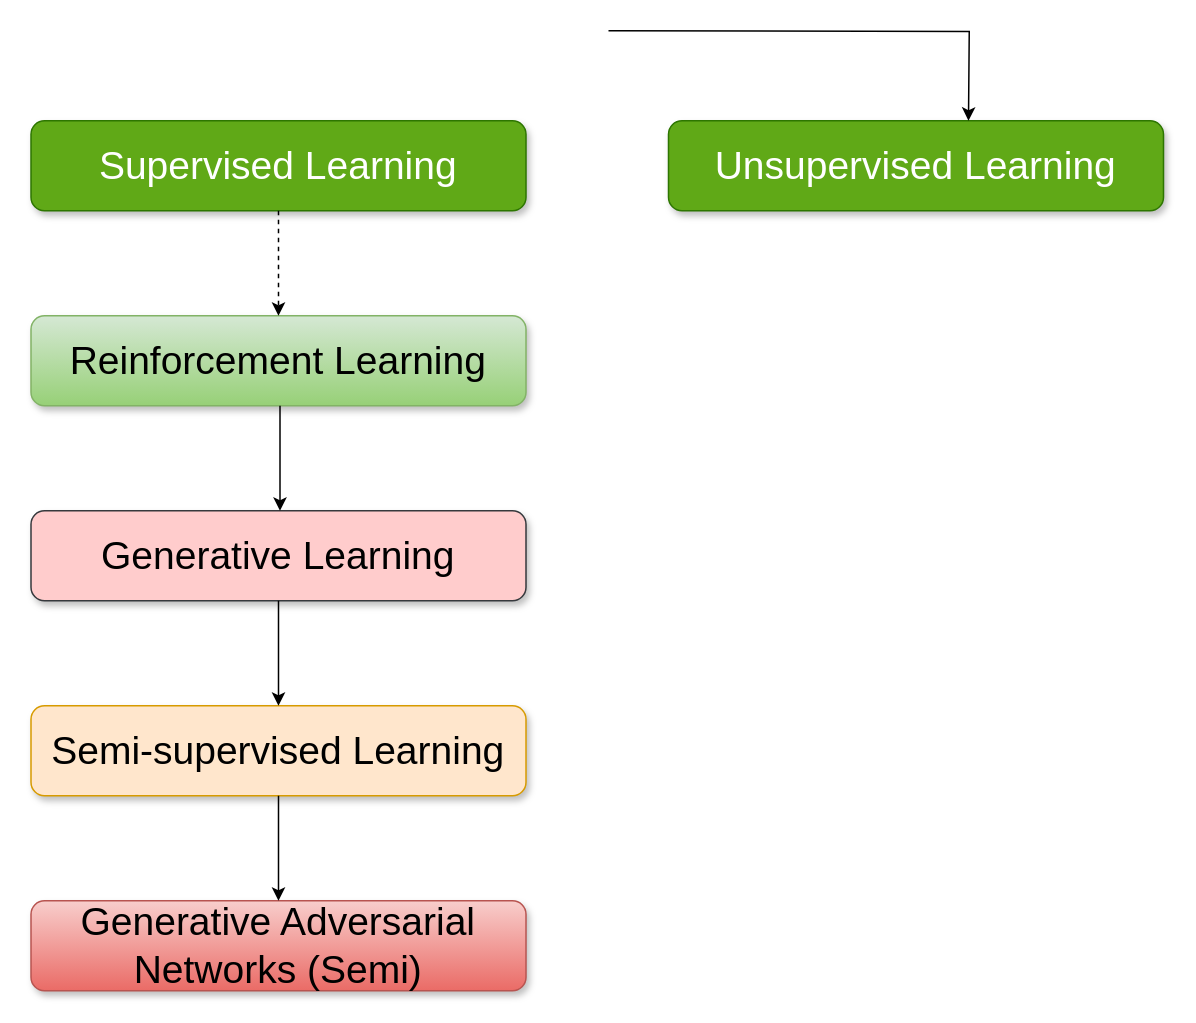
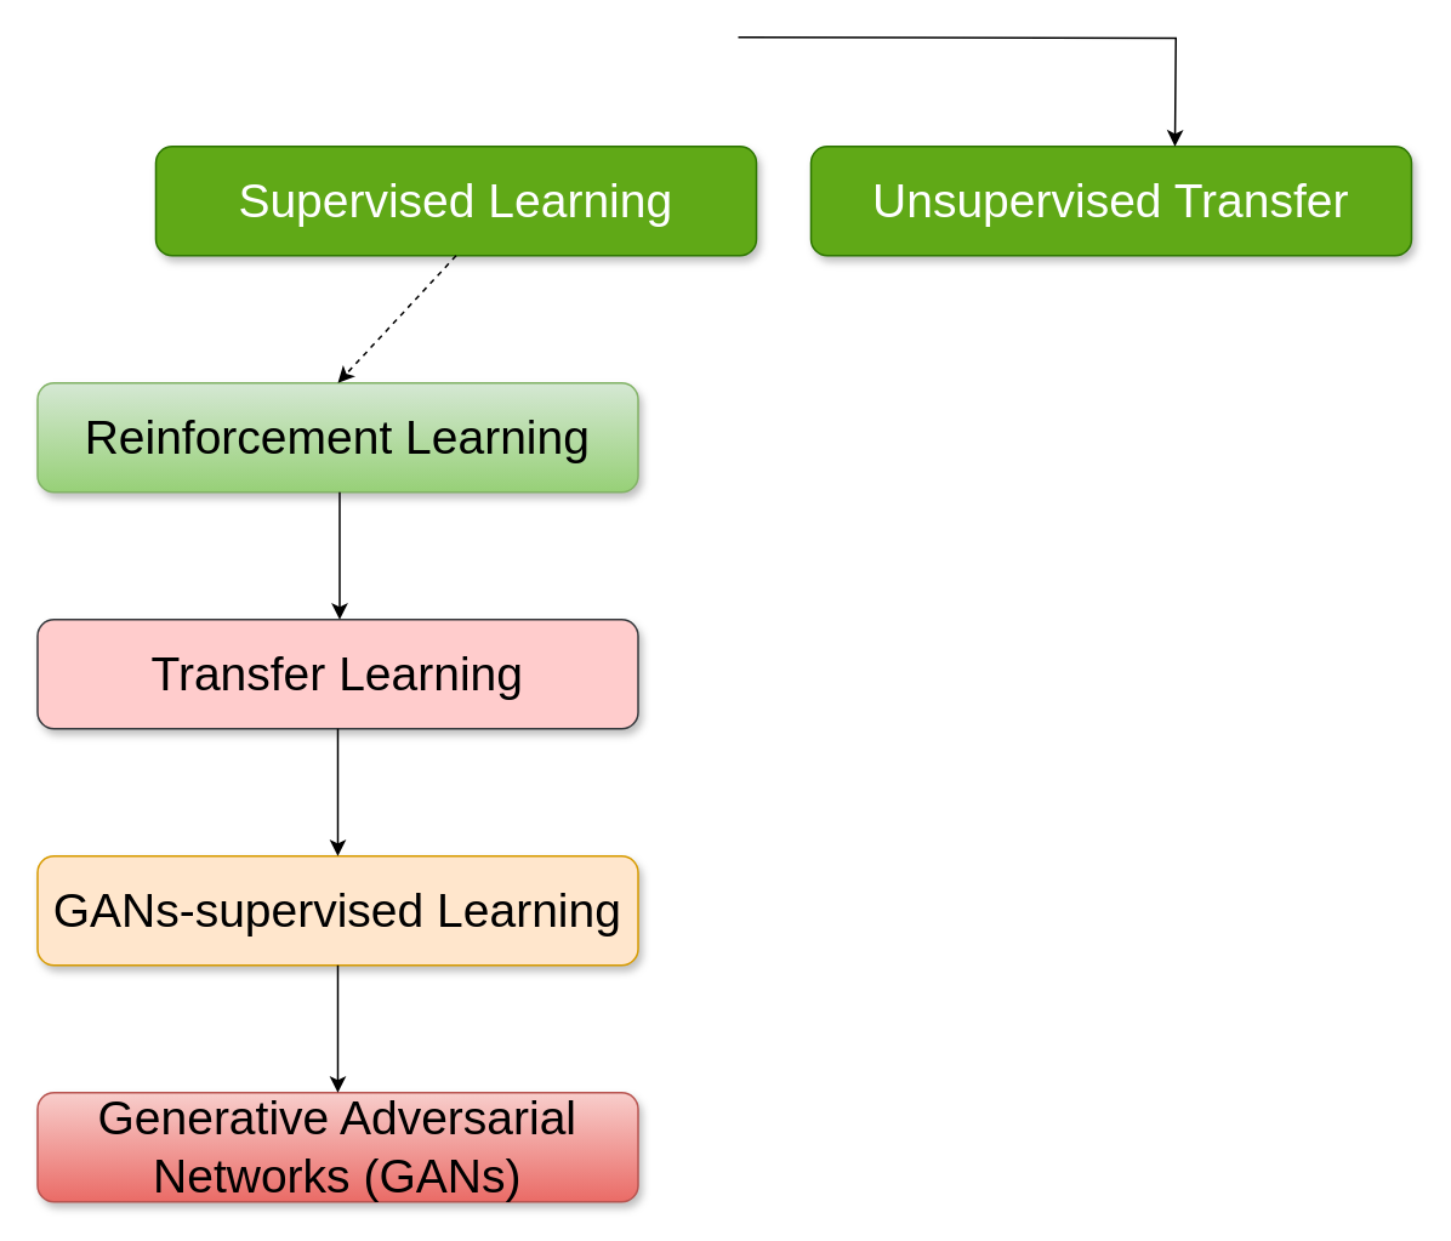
  <mxCell id="0" />
  <mxCell id="1" parent="0" />
- <mxCell id="2" value="&lt;font style=&quot;font-size: 26px;&quot;&gt;Unsupervised Learning&lt;/font&gt;" style="rounded=1;whiteSpace=wrap;html=1;fillColor=#60a917;fontColor=#ffffff;strokeColor=#2D7600;shadow=1;glass=0;" vertex="1" parent="1"><mxGeometry x="445" y="80" width="330" height="60" as="geometry" /></mxCell>
- <mxCell id="3" value="&lt;font style=&quot;font-size: 26px;&quot;&gt;Supervised Learning&lt;/font&gt;&lt;span style=&quot;font-size: medium; text-align: start;&quot;&gt;&lt;/span&gt;" style="rounded=1;whiteSpace=wrap;html=1;fillColor=#60a917;fontColor=#ffffff;strokeColor=#2D7600;shadow=1;" vertex="1" parent="1"><mxGeometry x="20" y="80" width="330" height="60" as="geometry" /></mxCell>
+ <mxCell id="2" value="&lt;font style=&quot;font-size: 26px;&quot;&gt;Unsupervised Transfer&lt;/font&gt;" style="rounded=1;whiteSpace=wrap;html=1;fillColor=#60a917;fontColor=#ffffff;strokeColor=#2D7600;shadow=1;glass=0;" vertex="1" parent="1"><mxGeometry x="445" y="80" width="330" height="60" as="geometry" /></mxCell>
+ <mxCell id="3" value="&lt;font style=&quot;font-size: 26px;&quot;&gt;Supervised Learning&lt;/font&gt;&lt;span style=&quot;font-size: medium; text-align: start;&quot;&gt;&lt;/span&gt;" style="rounded=1;whiteSpace=wrap;html=1;fillColor=#60a917;fontColor=#ffffff;strokeColor=#2D7600;shadow=1;" vertex="1" parent="1"><mxGeometry x="85" y="80" width="330" height="60" as="geometry" /></mxCell>
  <mxCell id="4" value="&lt;font style=&quot;font-size: 26px;&quot;&gt;Reinforcement Learning&lt;/font&gt;" style="rounded=1;whiteSpace=wrap;html=1;shadow=1;fillColor=#d5e8d4;gradientColor=#97d077;strokeColor=#82b366;" vertex="1" parent="1"><mxGeometry x="20" y="210" width="330" height="60" as="geometry" /></mxCell>
- <mxCell id="5" value="&lt;font style=&quot;font-size: 26px;&quot;&gt;Generative Learning&lt;/font&gt;" style="rounded=1;whiteSpace=wrap;html=1;shadow=1;fillColor=#ffcccc;strokeColor=#36393d;" vertex="1" parent="1"><mxGeometry x="20" y="340" width="330" height="60" as="geometry" /></mxCell>
- <mxCell id="6" value="&lt;font style=&quot;font-size: 26px;&quot;&gt;Semi-supervised Learning&lt;/font&gt;" style="rounded=1;whiteSpace=wrap;html=1;shadow=1;fillColor=#ffe6cc;strokeColor=#d79b00;" vertex="1" parent="1"><mxGeometry x="20" y="470" width="330" height="60" as="geometry" /></mxCell>
- <mxCell id="7" value="&lt;font style=&quot;font-size: 26px;&quot;&gt;Generative Adversarial Networks (Semi)&lt;/font&gt;" style="rounded=1;whiteSpace=wrap;html=1;shadow=1;fillColor=#f8cecc;gradientColor=#ea6b66;strokeColor=#b85450;" vertex="1" parent="1"><mxGeometry x="20" y="600" width="330" height="60" as="geometry" /></mxCell>
+ <mxCell id="5" value="&lt;font style=&quot;font-size: 26px;&quot;&gt;Transfer Learning&lt;/font&gt;" style="rounded=1;whiteSpace=wrap;html=1;shadow=1;fillColor=#ffcccc;strokeColor=#36393d;" vertex="1" parent="1"><mxGeometry x="20" y="340" width="330" height="60" as="geometry" /></mxCell>
+ <mxCell id="6" value="&lt;font style=&quot;font-size: 26px;&quot;&gt;GANs-supervised Learning&lt;/font&gt;" style="rounded=1;whiteSpace=wrap;html=1;shadow=1;fillColor=#ffe6cc;strokeColor=#d79b00;" vertex="1" parent="1"><mxGeometry x="20" y="470" width="330" height="60" as="geometry" /></mxCell>
+ <mxCell id="7" value="&lt;font style=&quot;font-size: 26px;&quot;&gt;Generative Adversarial Networks (GANs)&lt;/font&gt;" style="rounded=1;whiteSpace=wrap;html=1;shadow=1;fillColor=#f8cecc;gradientColor=#ea6b66;strokeColor=#b85450;" vertex="1" parent="1"><mxGeometry x="20" y="600" width="330" height="60" as="geometry" /></mxCell>
  <mxCell id="8" value="" style="endArrow=classic;html=1;rounded=0;edgeStyle=orthogonalEdgeStyle;entryX=0.5;entryY=0;entryDx=0;entryDy=0;" edge="1" parent="1"><mxGeometry width="50" height="50" relative="1" as="geometry"><mxPoint x="405" y="20" as="sourcePoint" /><mxPoint x="645" y="80" as="targetPoint" /></mxGeometry></mxCell>
  <mxCell id="9" value="" style="edgeStyle=none;orthogonalLoop=1;jettySize=auto;html=1;rounded=0;exitX=0.5;exitY=1;exitDx=0;exitDy=0;entryX=0.5;entryY=0;entryDx=0;entryDy=0;dashed=1;" edge="1" parent="1" source="3" target="4"><mxGeometry width="100" relative="1" as="geometry"><mxPoint x="65" y="190" as="sourcePoint" /><mxPoint x="165" y="190" as="targetPoint" /><Array as="points" /></mxGeometry></mxCell>
  <mxCell id="10" value="" style="edgeStyle=none;orthogonalLoop=1;jettySize=auto;html=1;rounded=0;exitX=0.5;exitY=1;exitDx=0;exitDy=0;entryX=0.5;entryY=0;entryDx=0;entryDy=0;" edge="1" parent="1"><mxGeometry width="100" relative="1" as="geometry"><mxPoint x="186" y="270" as="sourcePoint" /><mxPoint x="186" y="340" as="targetPoint" /><Array as="points" /></mxGeometry></mxCell>
  <mxCell id="11" value="" style="edgeStyle=none;orthogonalLoop=1;jettySize=auto;html=1;rounded=0;exitX=0.5;exitY=1;exitDx=0;exitDy=0;entryX=0.5;entryY=0;entryDx=0;entryDy=0;" edge="1" parent="1"><mxGeometry width="100" relative="1" as="geometry"><mxPoint x="185" y="400" as="sourcePoint" /><mxPoint x="185" y="470" as="targetPoint" /><Array as="points" /></mxGeometry></mxCell>
  <mxCell id="12" value="" style="edgeStyle=none;orthogonalLoop=1;jettySize=auto;html=1;rounded=0;exitX=0.5;exitY=1;exitDx=0;exitDy=0;entryX=0.5;entryY=0;entryDx=0;entryDy=0;" edge="1" parent="1"><mxGeometry width="100" relative="1" as="geometry"><mxPoint x="185" y="530" as="sourcePoint" /><mxPoint x="185" y="600" as="targetPoint" /><Array as="points" /></mxGeometry></mxCell>
